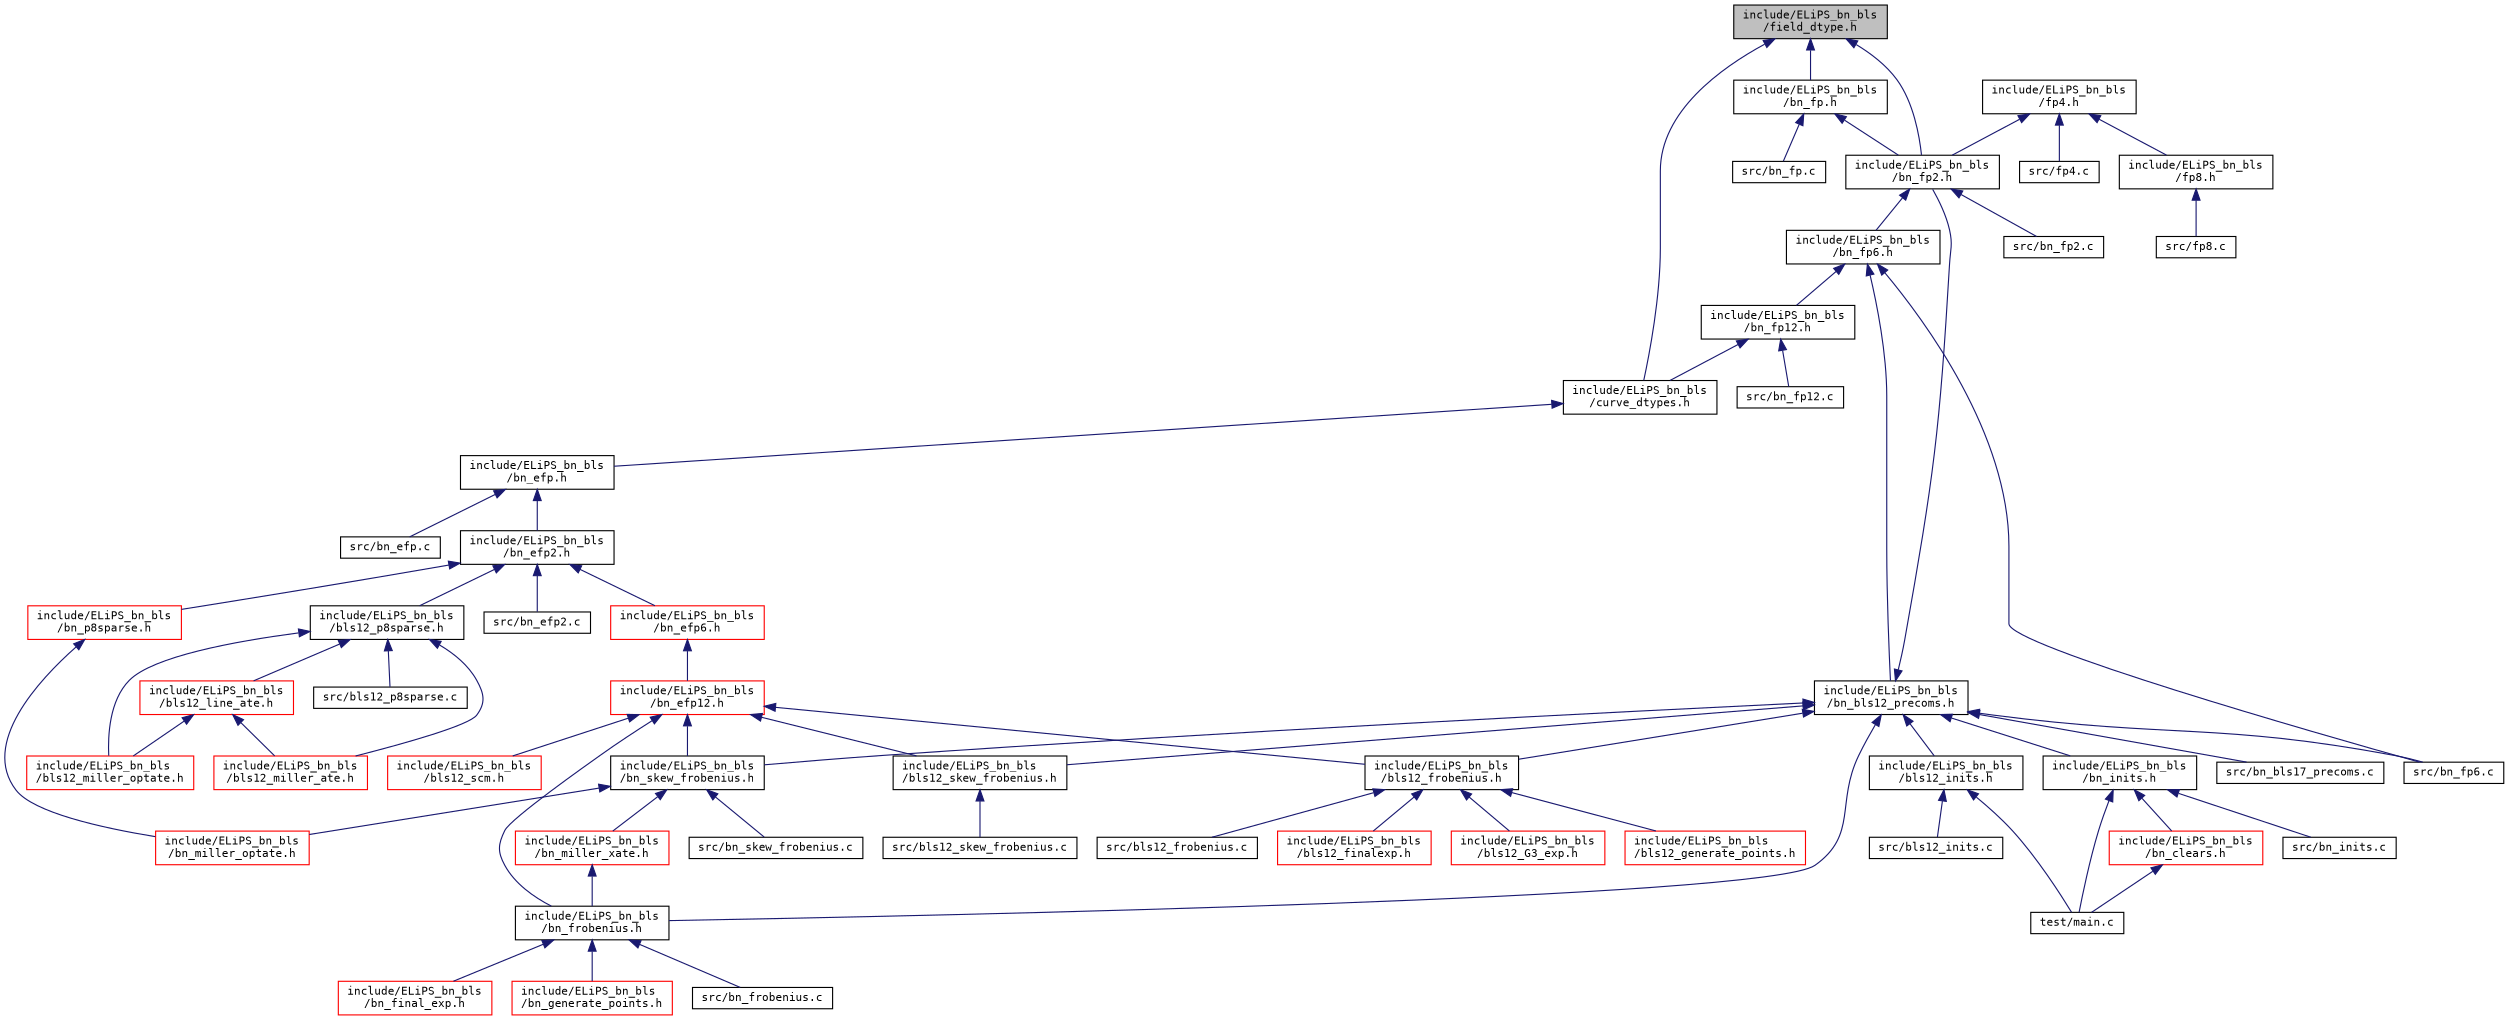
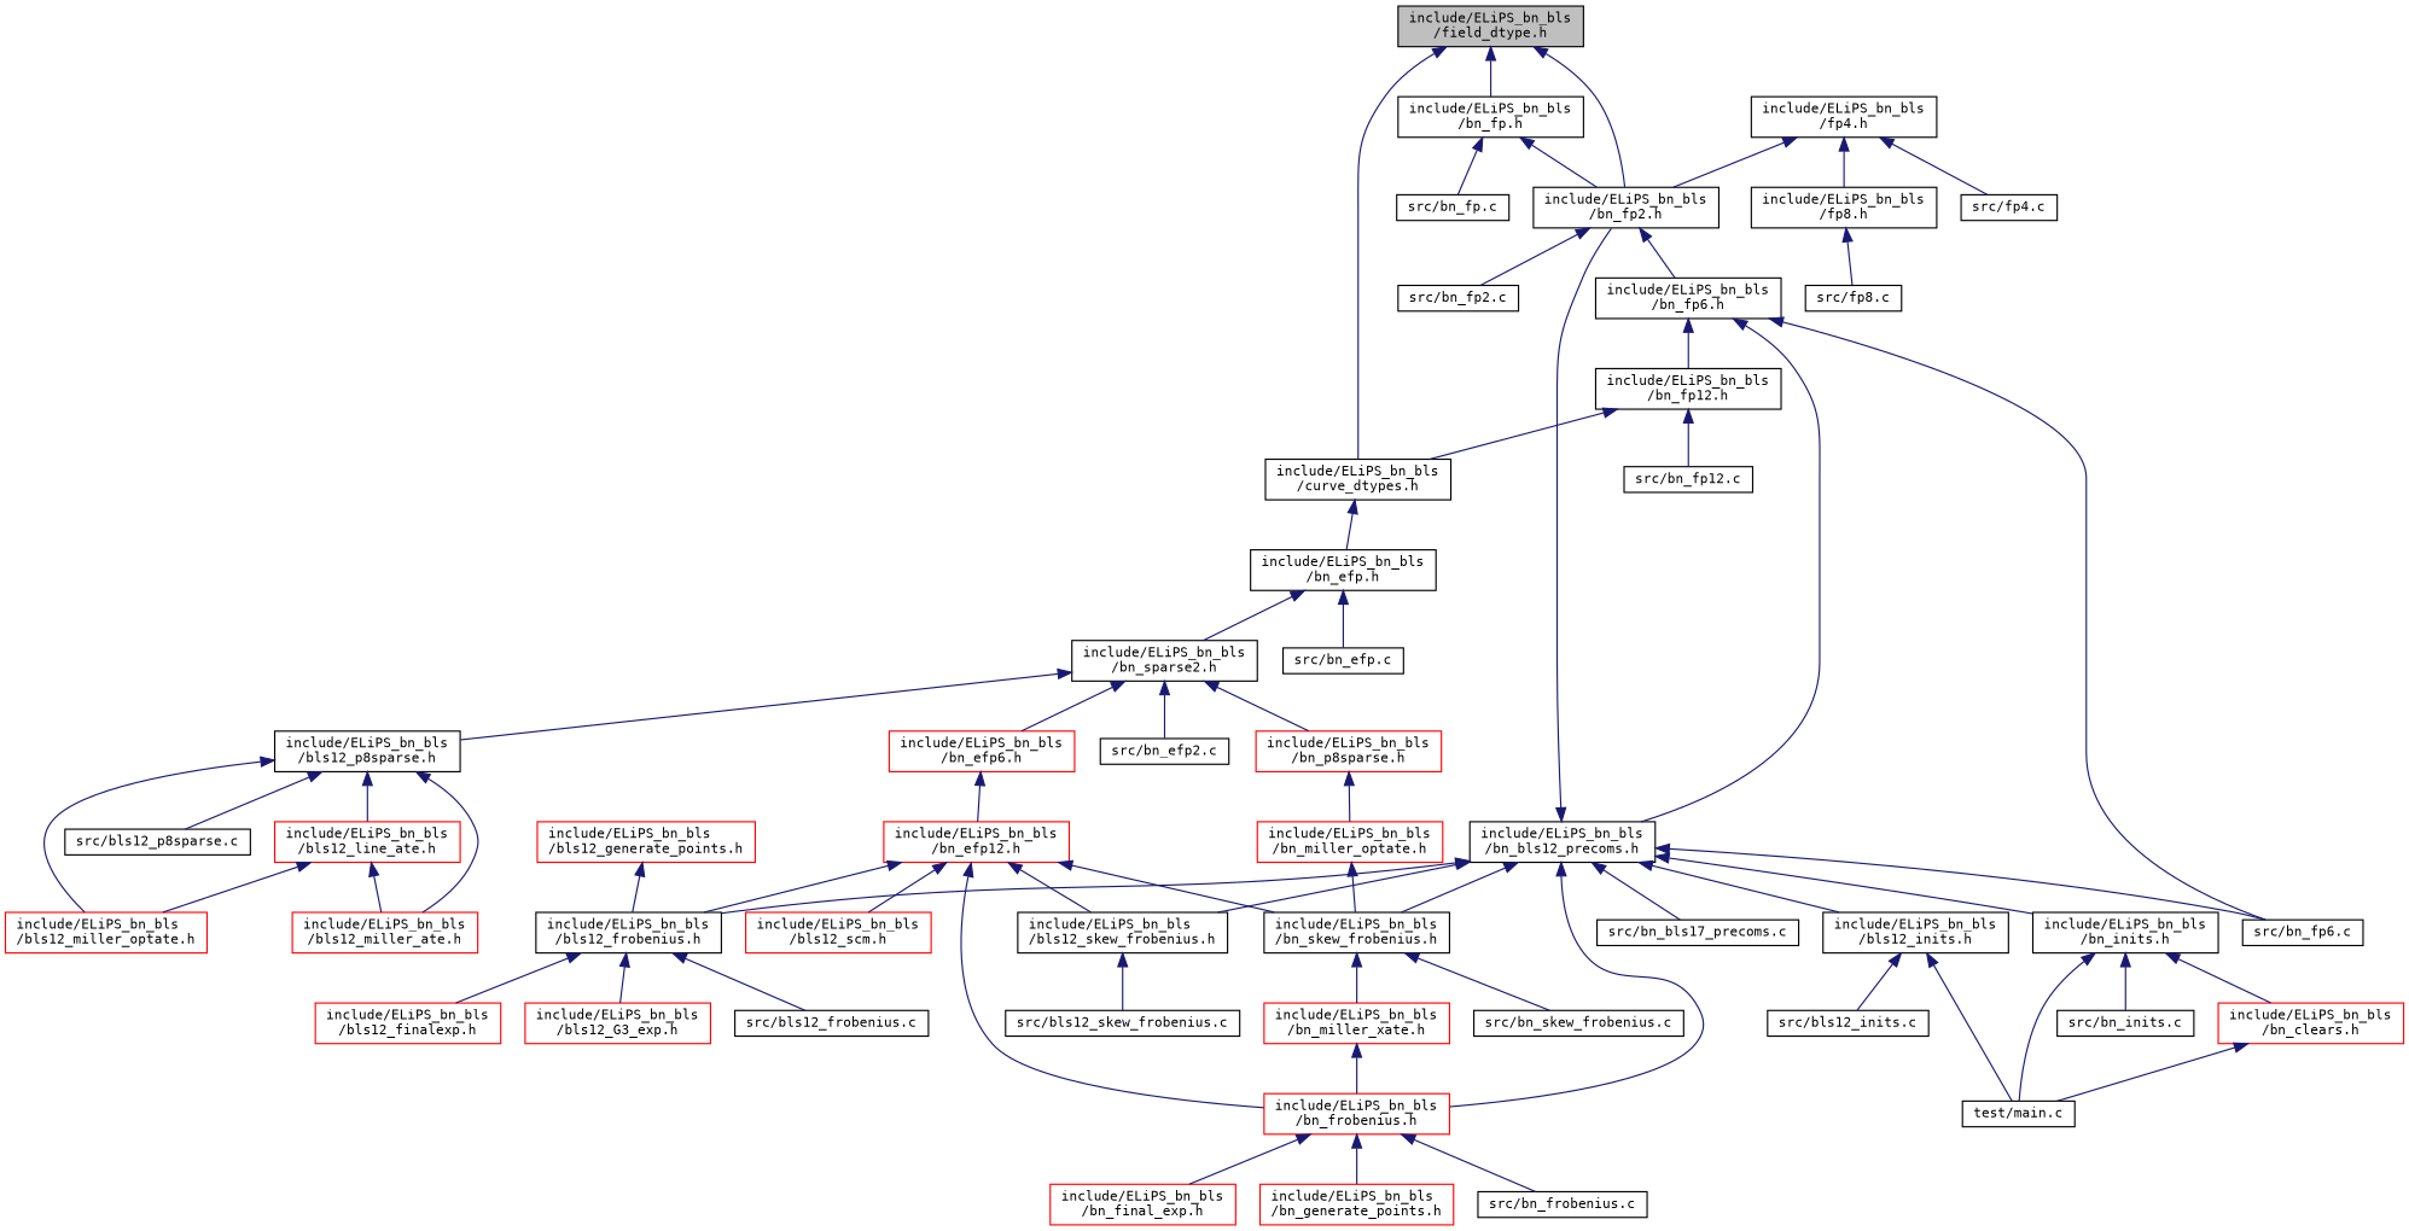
  digraph {
    fontname="DejaVu Sans Mono"
    node [color=black fillcolor=white fontname="DejaVu Sans Mono" fontsize=10 shape=record style=filled]
    edge [color=midnightblue dir=back fontname="DejaVu Sans Mono" fontsize=10 labelfontname=Helvetica labelfontsize=10 style=solid]
    n1 [fillcolor=grey75 fontcolor=black height=0.2 label="include/ELiPS_bn_bls\l/field_dtype.h" width=0.4]
    n2 [height=0.2 label="include/ELiPS_bn_bls\l/bn_fp.h" width=0.4]
    n3 [height=0.2 label="include/ELiPS_bn_bls\l/bn_fp2.h" width=0.4]
    n4 [height=0.2 label="include/ELiPS_bn_bls\l/curve_dtypes.h" width=0.4]
    n5 [height=0.2 label="src/bn_fp.c" width=0.4]
    n6 [height=0.2 label="include/ELiPS_bn_bls\l/bn_fp6.h" width=0.4]
    n7 [height=0.2 label="src/bn_fp2.c" width=0.4]
    n8 [height=0.2 label="include/ELiPS_bn_bls\l/bn_efp.h" width=0.4]
    n9 [height=0.2 label="include/ELiPS_bn_bls\l/bn_bls12_precoms.h" width=0.4]
    n10 [height=0.2 label="src/bn_fp6.c" width=0.4]
    n11 [height=0.2 label="include/ELiPS_bn_bls\l/bn_fp12.h" width=0.4]
    n12 [height=0.2 label="include/ELiPS_bn_bls\l/fp4.h" width=0.4]
    n13 [height=0.2 label="include/ELiPS_bn_bls\l/fp8.h" width=0.4]
    n14 [height=0.2 label="src/fp4.c" width=0.4]
    n15 [height=0.2 label="include/ELiPS_bn_bls\l/bls12_frobenius.h" width=0.4]
    n16 [height=0.2 label="include/ELiPS_bn_bls\l/bls12_inits.h" width=0.4]
    n17 [height=0.2 label="include/ELiPS_bn_bls\l/bls12_skew_frobenius.h" width=0.4]
-   n18 [height=0.2 label="include/ELiPS_bn_bls\l/bn_frobenius.h" width=0.4]
+   n18 [color=red height=0.2 label="include/ELiPS_bn_bls\l/bn_frobenius.h" width=0.4]
    n19 [height=0.2 label="include/ELiPS_bn_bls\l/bn_inits.h" width=0.4]
    n20 [height=0.2 label="include/ELiPS_bn_bls\l/bn_skew_frobenius.h" width=0.4]
    n21 [height=0.2 label="src/bn_bls17_precoms.c" width=0.4]
    n22 [height=0.2 label="src/bn_fp12.c" width=0.4]
    n23 [color=red height=0.2 label="include/ELiPS_bn_bls\l/bls12_finalexp.h" width=0.4]
    n24 [color=red height=0.2 label="include/ELiPS_bn_bls\l/bls12_G3_exp.h" width=0.4]
    n25 [color=red height=0.2 label="include/ELiPS_bn_bls\l/bls12_generate_points.h" width=0.4]
    n26 [height=0.2 label="src/bls12_frobenius.c" width=0.4]
    n27 [height=0.2 label="src/bls12_inits.c" width=0.4]
    n28 [height=0.2 label="test/main.c" width=0.4]
    n29 [height=0.2 label="src/bls12_skew_frobenius.c" width=0.4]
    n30 [color=red height=0.2 label="include/ELiPS_bn_bls\l/bn_final_exp.h" width=0.4]
    n31 [color=red height=0.2 label="include/ELiPS_bn_bls\l/bn_generate_points.h" width=0.4]
    n32 [height=0.2 label="src/bn_frobenius.c" width=0.4]
    n33 [color=red height=0.2 label="include/ELiPS_bn_bls\l/bn_clears.h" width=0.4]
    n34 [height=0.2 label="src/bn_inits.c" width=0.4]
    n35 [color=red height=0.2 label="include/ELiPS_bn_bls\l/bn_miller_xate.h" width=0.4]
    n36 [color=red height=0.2 label="include/ELiPS_bn_bls\l/bn_miller_optate.h" width=0.4]
    n37 [height=0.2 label="src/bn_skew_frobenius.c" width=0.4]
    n38 [color=red height=0.2 label="include/ELiPS_bn_bls\l/bls12_scm.h" width=0.4]
-   n39 [height=0.2 label="include/ELiPS_bn_bls\l/bn_efp2.h" width=0.4]
+   n39 [height=0.2 label="include/ELiPS_bn_bls\l/bn_sparse2.h" width=0.4]
    n40 [height=0.2 label="src/bn_efp.c" width=0.4]
    n41 [height=0.2 label="include/ELiPS_bn_bls\l/bls12_p8sparse.h" width=0.4]
    n42 [color=red height=0.2 label="include/ELiPS_bn_bls\l/bn_efp6.h" width=0.4]
    n43 [color=red height=0.2 label="include/ELiPS_bn_bls\l/bn_p8sparse.h" width=0.4]
    n44 [height=0.2 label="src/bn_efp2.c" width=0.4]
    n45 [color=red height=0.2 label="include/ELiPS_bn_bls\l/bls12_line_ate.h" width=0.4]
    n46 [color=red height=0.2 label="include/ELiPS_bn_bls\l/bls12_miller_ate.h" width=0.4]
    n47 [color=red height=0.2 label="include/ELiPS_bn_bls\l/bls12_miller_optate.h" width=0.4]
    n48 [height=0.2 label="src/bls12_p8sparse.c" width=0.4]
    n49 [color=red height=0.2 label="include/ELiPS_bn_bls\l/bn_efp12.h" width=0.4]
    n50 [height=0.2 label="src/fp8.c" width=0.4]
    n1 -> n2
    n1 -> n3
    n1 -> n4
    n2 -> n3
    n2 -> n5
    n3 -> n6
    n3 -> n7
    n4 -> n8
    n6 -> n9
    n6 -> n10
    n6 -> n11
    n8 -> n39
    n8 -> n40
    n9 -> n3
    n9 -> n10
    n9 -> n15
    n9 -> n16
    n9 -> n17
    n9 -> n18
    n9 -> n19
    n9 -> n20
    n9 -> n21
    n11 -> n4
    n11 -> n22
    n12 -> n3
    n12 -> n13
    n12 -> n14
    n13 -> n50
    n15 -> n23
    n15 -> n24
-   n15 -> n25
+   n25 -> n15
    n15 -> n26
    n16 -> n27
    n16 -> n28
    n17 -> n29
    n18 -> n30
    n18 -> n31
    n18 -> n32
    n19 -> n28
    n19 -> n33
    n19 -> n34
    n20 -> n35
-   n20 -> n36
+   n36 -> n20
    n20 -> n37
    n33 -> n28
    n35 -> n18
    n39 -> n41
    n39 -> n42
    n39 -> n43
    n39 -> n44
    n41 -> n45
    n41 -> n46
    n41 -> n47
    n41 -> n48
    n42 -> n49
    n43 -> n36
    n45 -> n46
    n45 -> n47
    n49 -> n15
    n49 -> n17
    n49 -> n18
    n49 -> n20
    n49 -> n38
  }
